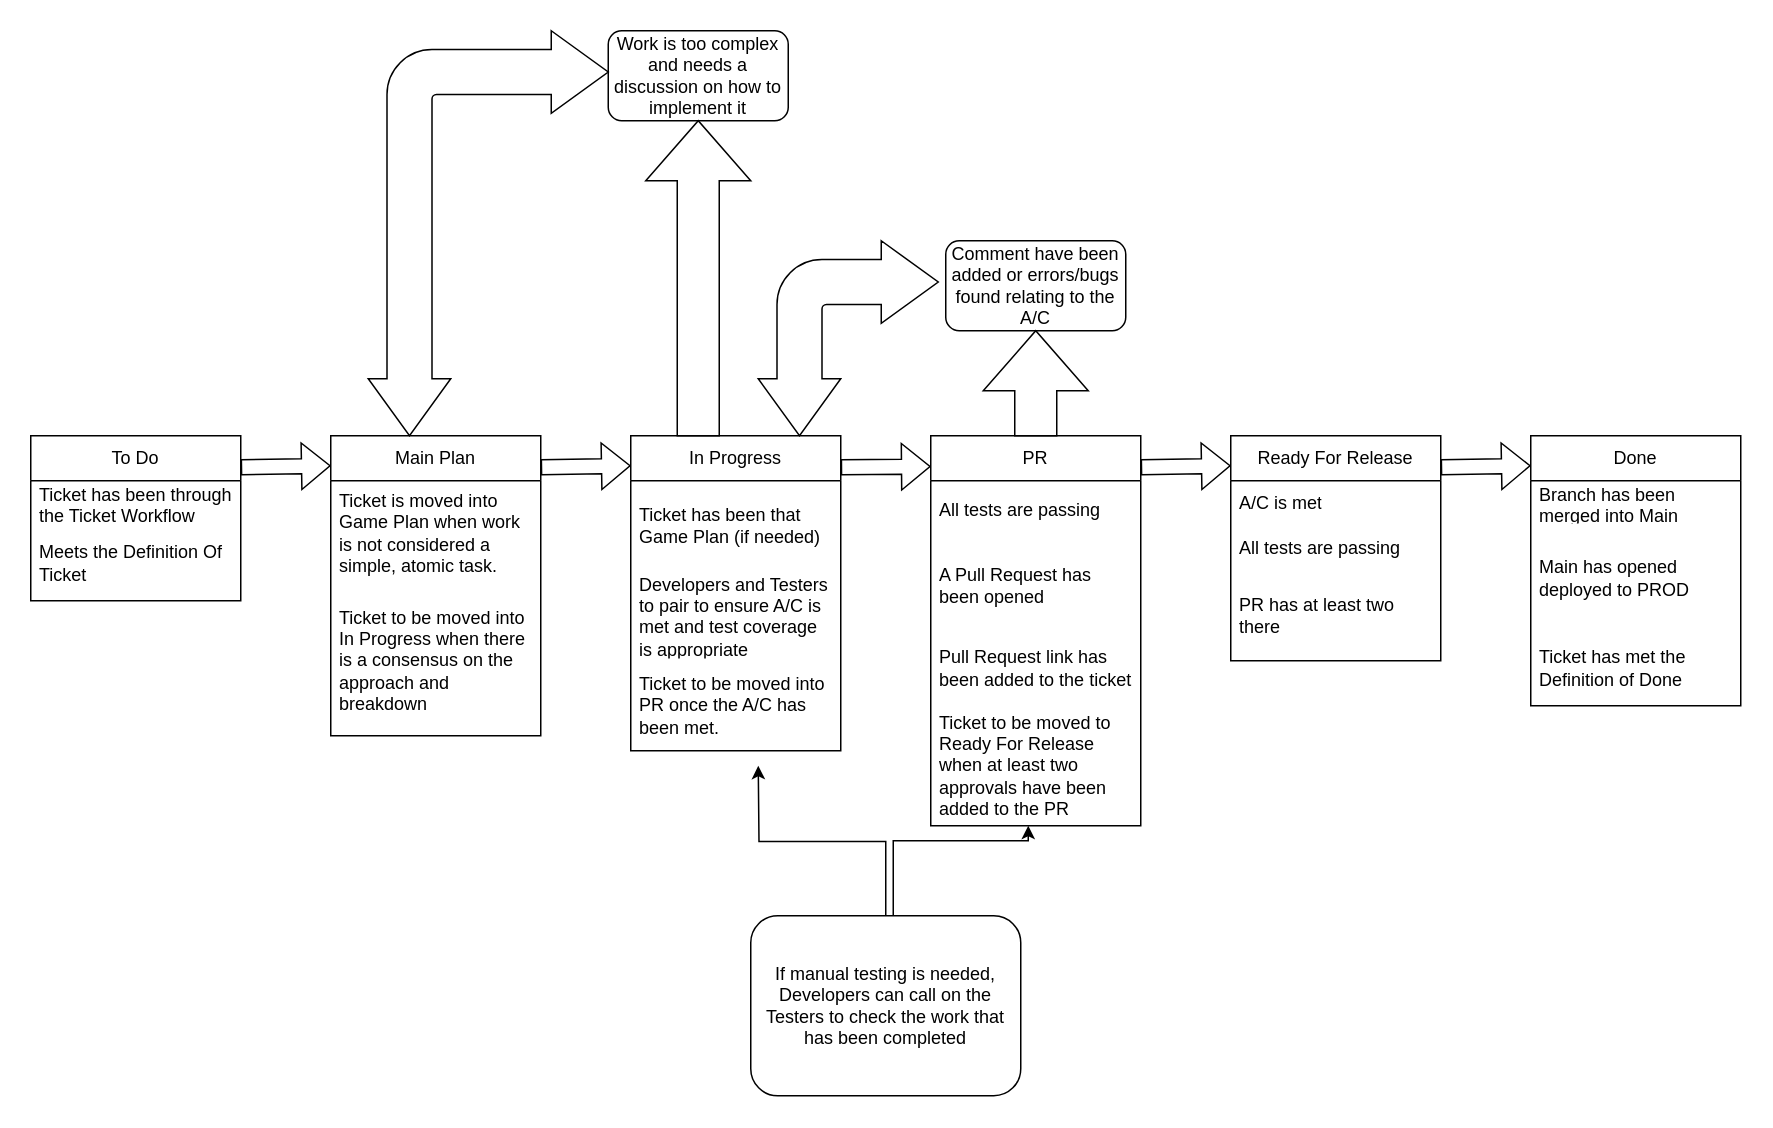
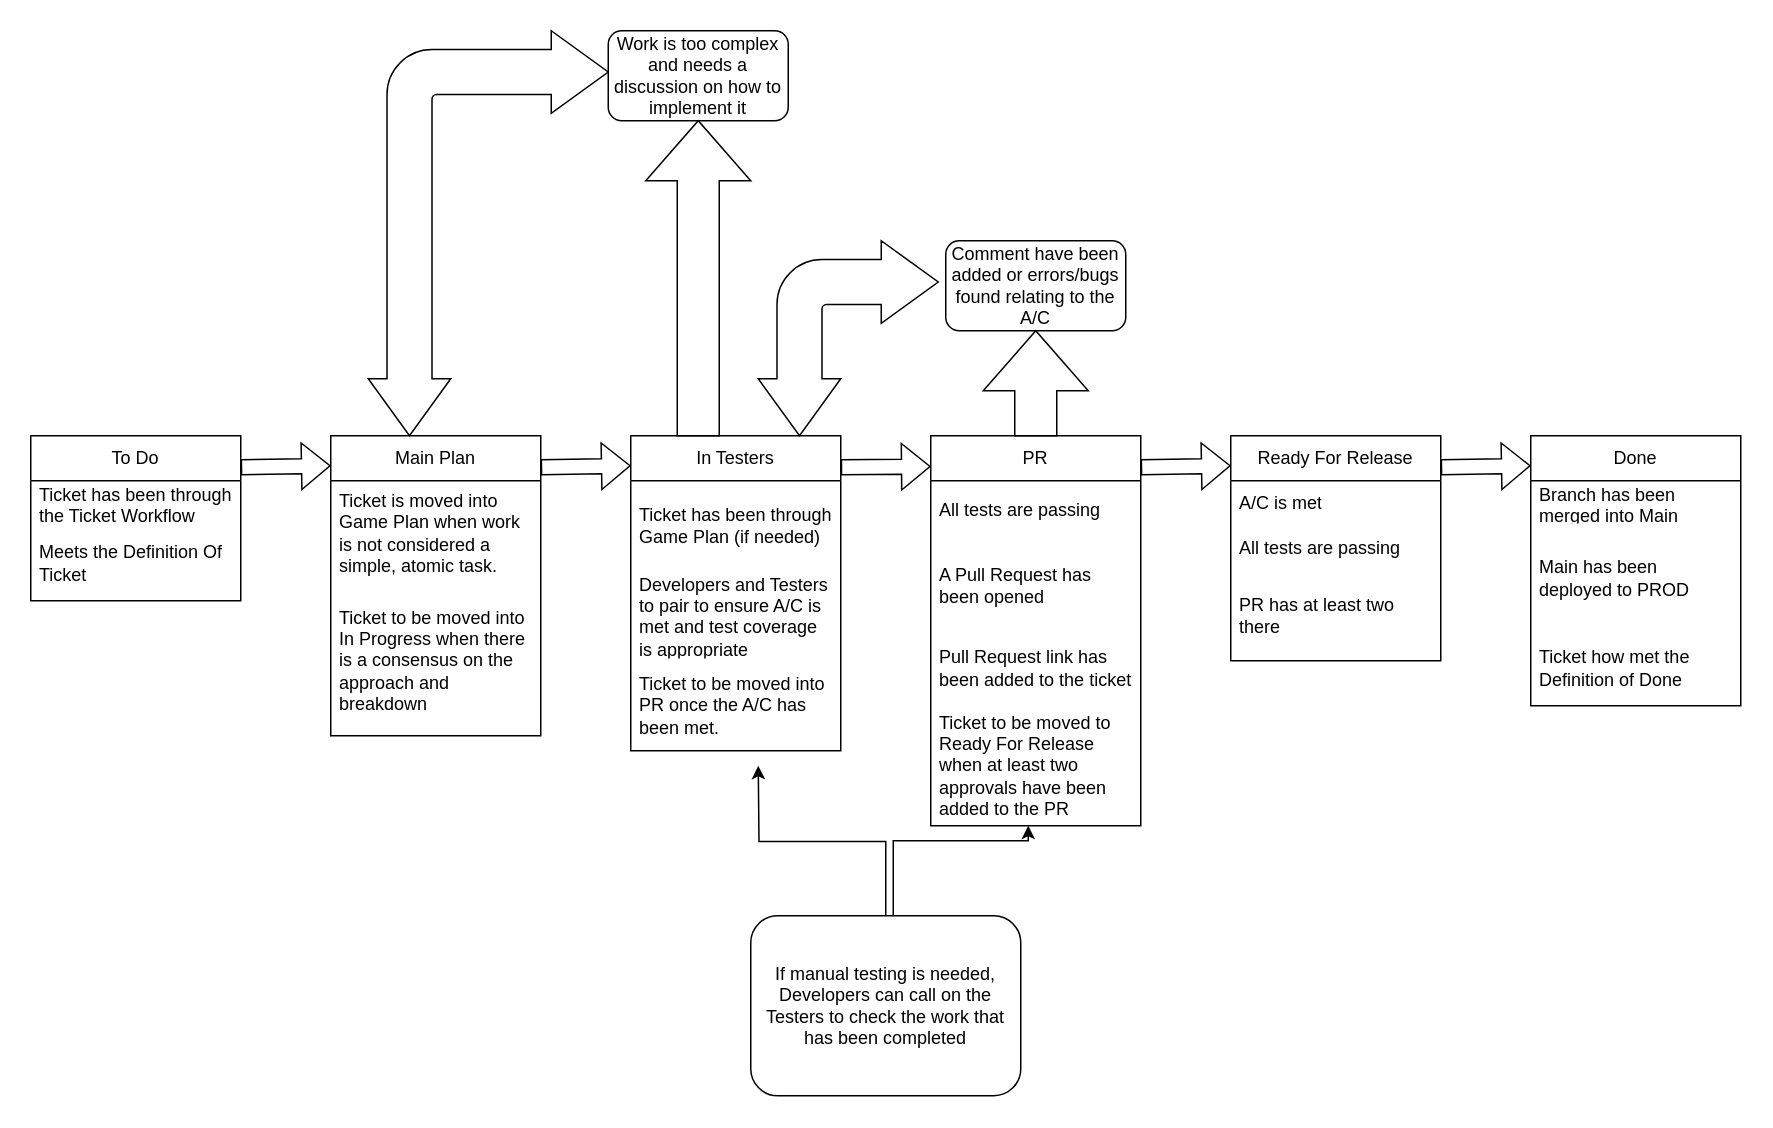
  <mxCell id="0" />
  <mxCell id="1" parent="0" />
  <mxCell id="2" value="To Do" style="swimlane;fontStyle=0;childLayout=stackLayout;horizontal=1;startSize=30;horizontalStack=0;resizeParent=1;resizeParentMax=0;resizeLast=0;collapsible=1;marginBottom=0;whiteSpace=wrap;html=1;" parent="1" vertex="1"><mxGeometry x="20" y="290" width="140" height="110" as="geometry"><mxRectangle x="110" y="380" width="130" height="30" as="alternateBounds" /></mxGeometry></mxCell>
  <mxCell id="3" value="Ticket has been through the Ticket Workflow" style="text;strokeColor=none;fillColor=none;align=left;verticalAlign=middle;spacingLeft=4;spacingRight=4;overflow=hidden;points=[[0,0.5],[1,0.5]];portConstraint=eastwest;rotatable=0;whiteSpace=wrap;html=1;" parent="2" vertex="1"><mxGeometry y="30" width="140" height="30" as="geometry" /></mxCell>
  <mxCell id="4" value="Meets the Definition Of Ticket" style="text;strokeColor=none;fillColor=none;align=left;verticalAlign=middle;spacingLeft=4;spacingRight=4;overflow=hidden;points=[[0,0.5],[1,0.5]];portConstraint=eastwest;rotatable=0;whiteSpace=wrap;html=1;" parent="2" vertex="1"><mxGeometry y="60" width="140" height="50" as="geometry" /></mxCell>
  <mxCell id="5" value="Main Plan" style="swimlane;fontStyle=0;childLayout=stackLayout;horizontal=1;startSize=30;horizontalStack=0;resizeParent=1;resizeParentMax=0;resizeLast=0;collapsible=1;marginBottom=0;whiteSpace=wrap;html=1;" parent="1" vertex="1"><mxGeometry x="220" y="290" width="140" height="200" as="geometry"><mxRectangle x="280" y="380" width="130" height="30" as="alternateBounds" /></mxGeometry></mxCell>
  <mxCell id="6" value="Ticket is moved into Game Plan when work is not considered a simple, atomic task." style="text;strokeColor=none;fillColor=none;align=left;verticalAlign=middle;spacingLeft=4;spacingRight=4;overflow=hidden;points=[[0,0.5],[1,0.5]];portConstraint=eastwest;rotatable=0;whiteSpace=wrap;html=1;" parent="5" vertex="1"><mxGeometry y="30" width="140" height="70" as="geometry" /></mxCell>
  <mxCell id="7" value="Ticket to be moved into In Progress when there is a consensus on the approach and breakdown" style="text;strokeColor=none;fillColor=none;align=left;verticalAlign=middle;spacingLeft=4;spacingRight=4;overflow=hidden;points=[[0,0.5],[1,0.5]];portConstraint=eastwest;rotatable=0;whiteSpace=wrap;html=1;" parent="5" vertex="1"><mxGeometry y="100" width="140" height="100" as="geometry" /></mxCell>
- <mxCell id="8" value="In Progress" style="swimlane;fontStyle=0;childLayout=stackLayout;horizontal=1;startSize=30;horizontalStack=0;resizeParent=1;resizeParentMax=0;resizeLast=0;collapsible=1;marginBottom=0;whiteSpace=wrap;html=1;" parent="1" vertex="1"><mxGeometry x="420" y="290" width="140" height="210" as="geometry"><mxRectangle x="440" y="380" width="130" height="30" as="alternateBounds" /></mxGeometry></mxCell>
- <mxCell id="9" value="Ticket has been that Game Plan (if needed)" style="text;strokeColor=none;fillColor=none;align=left;verticalAlign=middle;spacingLeft=4;spacingRight=4;overflow=hidden;points=[[0,0.5],[1,0.5]];portConstraint=eastwest;rotatable=0;whiteSpace=wrap;html=1;" parent="8" vertex="1"><mxGeometry y="30" width="140" height="60" as="geometry" /></mxCell>
+ <mxCell id="8" value="In Testers" style="swimlane;fontStyle=0;childLayout=stackLayout;horizontal=1;startSize=30;horizontalStack=0;resizeParent=1;resizeParentMax=0;resizeLast=0;collapsible=1;marginBottom=0;whiteSpace=wrap;html=1;" parent="1" vertex="1"><mxGeometry x="420" y="290" width="140" height="210" as="geometry"><mxRectangle x="440" y="380" width="130" height="30" as="alternateBounds" /></mxGeometry></mxCell>
+ <mxCell id="9" value="Ticket has been through Game Plan (if needed)" style="text;strokeColor=none;fillColor=none;align=left;verticalAlign=middle;spacingLeft=4;spacingRight=4;overflow=hidden;points=[[0,0.5],[1,0.5]];portConstraint=eastwest;rotatable=0;whiteSpace=wrap;html=1;" parent="8" vertex="1"><mxGeometry y="30" width="140" height="60" as="geometry" /></mxCell>
  <mxCell id="10" value="Developers and Testers to pair to ensure A/C is met and test coverage is appropriate" style="text;strokeColor=none;fillColor=none;align=left;verticalAlign=middle;spacingLeft=4;spacingRight=4;overflow=hidden;points=[[0,0.5],[1,0.5]];portConstraint=eastwest;rotatable=0;whiteSpace=wrap;html=1;" parent="8" vertex="1"><mxGeometry y="90" width="140" height="60" as="geometry" /></mxCell>
  <mxCell id="11" value="Ticket to be moved into&amp;nbsp; PR once the A/C has been met." style="text;strokeColor=none;fillColor=none;align=left;verticalAlign=middle;spacingLeft=4;spacingRight=4;overflow=hidden;points=[[0,0.5],[1,0.5]];portConstraint=eastwest;rotatable=0;whiteSpace=wrap;html=1;" parent="8" vertex="1"><mxGeometry y="150" width="140" height="60" as="geometry" /></mxCell>
  <mxCell id="12" value="PR" style="swimlane;fontStyle=0;childLayout=stackLayout;horizontal=1;startSize=30;horizontalStack=0;resizeParent=1;resizeParentMax=0;resizeLast=0;collapsible=1;marginBottom=0;whiteSpace=wrap;html=1;" parent="1" vertex="1"><mxGeometry x="620" y="290" width="140" height="260" as="geometry"><mxRectangle x="594.5" y="380" width="125.5" height="30" as="alternateBounds" /></mxGeometry></mxCell>
  <mxCell id="13" value="All tests are passing" style="text;strokeColor=none;fillColor=none;align=left;verticalAlign=middle;spacingLeft=4;spacingRight=4;overflow=hidden;points=[[0,0.5],[1,0.5]];portConstraint=eastwest;rotatable=0;whiteSpace=wrap;html=1;" parent="12" vertex="1"><mxGeometry y="30" width="140" height="40" as="geometry" /></mxCell>
  <mxCell id="14" value="A Pull Request has been opened" style="text;strokeColor=none;fillColor=none;align=left;verticalAlign=middle;spacingLeft=4;spacingRight=4;overflow=hidden;points=[[0,0.5],[1,0.5]];portConstraint=eastwest;rotatable=0;whiteSpace=wrap;html=1;" parent="12" vertex="1"><mxGeometry y="70" width="140" height="60" as="geometry" /></mxCell>
  <mxCell id="15" value="Pull Request link has been added to the ticket" style="text;strokeColor=none;fillColor=none;align=left;verticalAlign=middle;spacingLeft=4;spacingRight=4;overflow=hidden;points=[[0,0.5],[1,0.5]];portConstraint=eastwest;rotatable=0;whiteSpace=wrap;html=1;" parent="12" vertex="1"><mxGeometry y="130" width="140" height="50" as="geometry" /></mxCell>
  <mxCell id="16" value="Ticket to be moved to Ready For Release when at least two approvals have been added to the PR" style="text;strokeColor=none;fillColor=none;align=left;verticalAlign=middle;spacingLeft=4;spacingRight=4;overflow=hidden;points=[[0,0.5],[1,0.5]];portConstraint=eastwest;rotatable=0;whiteSpace=wrap;html=1;" parent="12" vertex="1"><mxGeometry y="180" width="140" height="80" as="geometry" /></mxCell>
  <mxCell id="17" value="Ready For Release" style="swimlane;fontStyle=0;childLayout=stackLayout;horizontal=1;startSize=30;horizontalStack=0;resizeParent=1;resizeParentMax=0;resizeLast=0;collapsible=1;marginBottom=0;whiteSpace=wrap;html=1;" parent="1" vertex="1"><mxGeometry x="820" y="290" width="140" height="150" as="geometry"><mxRectangle x="760" y="380" width="140" height="30" as="alternateBounds" /></mxGeometry></mxCell>
  <mxCell id="18" value="A/C is met" style="text;strokeColor=none;fillColor=none;align=left;verticalAlign=middle;spacingLeft=4;spacingRight=4;overflow=hidden;points=[[0,0.5],[1,0.5]];portConstraint=eastwest;rotatable=0;whiteSpace=wrap;html=1;" parent="17" vertex="1"><mxGeometry y="30" width="140" height="30" as="geometry" /></mxCell>
  <mxCell id="19" value="All tests are passing" style="text;strokeColor=none;fillColor=none;align=left;verticalAlign=middle;spacingLeft=4;spacingRight=4;overflow=hidden;points=[[0,0.5],[1,0.5]];portConstraint=eastwest;rotatable=0;whiteSpace=wrap;html=1;" parent="17" vertex="1"><mxGeometry y="60" width="140" height="30" as="geometry" /></mxCell>
  <mxCell id="20" value="PR has at least two there" style="text;strokeColor=none;fillColor=none;align=left;verticalAlign=middle;spacingLeft=4;spacingRight=4;overflow=hidden;points=[[0,0.5],[1,0.5]];portConstraint=eastwest;rotatable=0;whiteSpace=wrap;html=1;" parent="17" vertex="1"><mxGeometry y="90" width="140" height="60" as="geometry" /></mxCell>
  <mxCell id="21" value="Done" style="swimlane;fontStyle=0;childLayout=stackLayout;horizontal=1;startSize=30;horizontalStack=0;resizeParent=1;resizeParentMax=0;resizeLast=0;collapsible=1;marginBottom=0;whiteSpace=wrap;html=1;" parent="1" vertex="1"><mxGeometry x="1020" y="290" width="140" height="180" as="geometry"><mxRectangle x="920" y="380" width="130" height="30" as="alternateBounds" /></mxGeometry></mxCell>
  <mxCell id="22" value="Branch has been merged into Main" style="text;strokeColor=none;fillColor=none;align=left;verticalAlign=middle;spacingLeft=4;spacingRight=4;overflow=hidden;points=[[0,0.5],[1,0.5]];portConstraint=eastwest;rotatable=0;whiteSpace=wrap;html=1;" parent="21" vertex="1"><mxGeometry y="30" width="140" height="30" as="geometry" /></mxCell>
- <mxCell id="23" value="Main has opened deployed to PROD" style="text;strokeColor=none;fillColor=none;align=left;verticalAlign=middle;spacingLeft=4;spacingRight=4;overflow=hidden;points=[[0,0.5],[1,0.5]];portConstraint=eastwest;rotatable=0;whiteSpace=wrap;html=1;" parent="21" vertex="1"><mxGeometry y="60" width="140" height="70" as="geometry" /></mxCell>
- <mxCell id="24" value="Ticket has met the Definition of Done" style="text;strokeColor=none;fillColor=none;align=left;verticalAlign=middle;spacingLeft=4;spacingRight=4;overflow=hidden;points=[[0,0.5],[1,0.5]];portConstraint=eastwest;rotatable=0;whiteSpace=wrap;html=1;" parent="21" vertex="1"><mxGeometry y="130" width="140" height="50" as="geometry" /></mxCell>
+ <mxCell id="23" value="Main has been deployed to PROD" style="text;strokeColor=none;fillColor=none;align=left;verticalAlign=middle;spacingLeft=4;spacingRight=4;overflow=hidden;points=[[0,0.5],[1,0.5]];portConstraint=eastwest;rotatable=0;whiteSpace=wrap;html=1;" parent="21" vertex="1"><mxGeometry y="60" width="140" height="70" as="geometry" /></mxCell>
+ <mxCell id="24" value="Ticket how met the Definition of Done" style="text;strokeColor=none;fillColor=none;align=left;verticalAlign=middle;spacingLeft=4;spacingRight=4;overflow=hidden;points=[[0,0.5],[1,0.5]];portConstraint=eastwest;rotatable=0;whiteSpace=wrap;html=1;" parent="21" vertex="1"><mxGeometry y="130" width="140" height="50" as="geometry" /></mxCell>
  <mxCell id="25" value="" style="shape=flexArrow;endArrow=classic;html=1;rounded=0;" parent="1" edge="1"><mxGeometry width="50" height="50" relative="1" as="geometry"><mxPoint x="360" y="311" as="sourcePoint" /><mxPoint x="420" y="310" as="targetPoint" /></mxGeometry></mxCell>
  <mxCell id="26" value="" style="shape=flexArrow;endArrow=classic;html=1;rounded=0;" parent="1" edge="1"><mxGeometry width="50" height="50" relative="1" as="geometry"><mxPoint x="560" y="311" as="sourcePoint" /><mxPoint x="620" y="310" as="targetPoint" /><Array as="points"><mxPoint x="620" y="310.5" /></Array></mxGeometry></mxCell>
  <mxCell id="27" value="" style="shape=flexArrow;endArrow=classic;html=1;rounded=0;" parent="1" edge="1"><mxGeometry width="50" height="50" relative="1" as="geometry"><mxPoint x="760" y="311" as="sourcePoint" /><mxPoint x="820" y="310" as="targetPoint" /></mxGeometry></mxCell>
  <mxCell id="28" value="" style="shape=flexArrow;endArrow=classic;html=1;rounded=0;" parent="1" edge="1"><mxGeometry width="50" height="50" relative="1" as="geometry"><mxPoint x="160" y="311" as="sourcePoint" /><mxPoint x="220" y="310" as="targetPoint" /></mxGeometry></mxCell>
  <mxCell id="29" value="" style="shape=flexArrow;endArrow=classic;html=1;rounded=0;" parent="1" edge="1"><mxGeometry width="50" height="50" relative="1" as="geometry"><mxPoint x="960" y="311" as="sourcePoint" /><mxPoint x="1020" y="310" as="targetPoint" /></mxGeometry></mxCell>
  <mxCell id="30" value="Work is too complex and needs a discussion on how to implement it" style="rounded=1;whiteSpace=wrap;html=1;" parent="1" vertex="1"><mxGeometry x="405" y="20" width="120" height="60" as="geometry" /></mxCell>
  <mxCell id="31" value="" style="html=1;shadow=0;dashed=0;align=center;verticalAlign=middle;shape=mxgraph.arrows2.bendDoubleArrow;dy=15;dx=38;arrowHead=55;rounded=1;" parent="1" vertex="1"><mxGeometry x="245" y="20" width="160" height="270" as="geometry" /></mxCell>
  <mxCell id="32" value="" style="html=1;shadow=0;dashed=0;align=center;verticalAlign=middle;shape=mxgraph.arrows2.arrow;dy=0.6;dx=40;direction=north;notch=0;" parent="1" vertex="1"><mxGeometry x="430" y="80" width="70" height="210" as="geometry" /></mxCell>
  <mxCell id="33" value="Comment have been added or errors/bugs found relating to the A/C" style="rounded=1;whiteSpace=wrap;html=1;" parent="1" vertex="1"><mxGeometry x="630" y="160" width="120" height="60" as="geometry" /></mxCell>
  <mxCell id="34" value="" style="html=1;shadow=0;dashed=0;align=center;verticalAlign=middle;shape=mxgraph.arrows2.arrow;dy=0.6;dx=40;direction=north;notch=0;" parent="1" vertex="1"><mxGeometry x="655" y="220" width="70" height="70" as="geometry" /></mxCell>
  <mxCell id="35" value="" style="html=1;shadow=0;dashed=0;align=center;verticalAlign=middle;shape=mxgraph.arrows2.bendDoubleArrow;dy=15;dx=38;arrowHead=55;rounded=1;" parent="1" vertex="1"><mxGeometry x="505" y="160" width="120" height="130" as="geometry" /></mxCell>
  <mxCell id="36" style="edgeStyle=orthogonalEdgeStyle;rounded=0;orthogonalLoop=1;jettySize=auto;html=1;" edge="1" parent="1" source="37"><mxGeometry relative="1" as="geometry"><mxPoint x="505" y="510" as="targetPoint" /></mxGeometry></mxCell>
  <mxCell id="37" value="If manual testing is needed, Developers can call on the Testers to check the work that has been completed" style="rounded=1;whiteSpace=wrap;html=1;" vertex="1" parent="1"><mxGeometry x="500" y="610" width="180" height="120" as="geometry" /></mxCell>
  <mxCell id="38" style="edgeStyle=orthogonalEdgeStyle;rounded=0;orthogonalLoop=1;jettySize=auto;html=1;" edge="1" parent="1"><mxGeometry relative="1" as="geometry"><mxPoint x="685" y="550" as="targetPoint" /><mxPoint x="595" y="610" as="sourcePoint" /><Array as="points"><mxPoint x="595" y="560" /><mxPoint x="685" y="560" /></Array></mxGeometry></mxCell>
